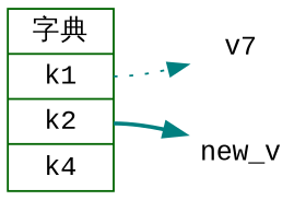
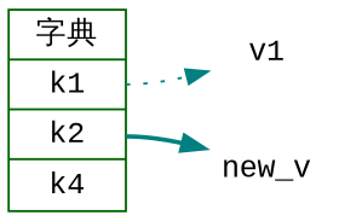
  digraph {
    fontname="Liberation Mono"
    rankdir=LR
    node [color=darkgreen fontname="Liberation Mono" shape=plaintext]
    edge [arrowhead=normal color=teal fontname="Liberation Mono"]
    n1 [label="字典 | <k1> k1 | <k2> k2 | <k4> k4 " shape=record]
-   v1 [color=darkorange label=v7]
+   v1 [color=darkorange]
    new_v
    n1 -> v1 [style=dotted tailport=k1]
    n1 -> new_v [style=bold tailport=k2]
  }
